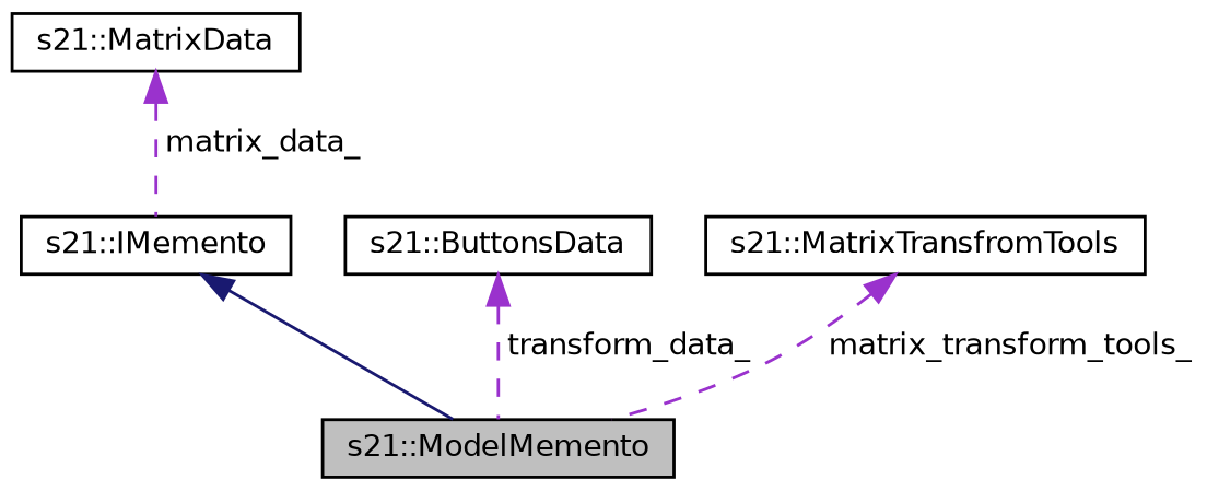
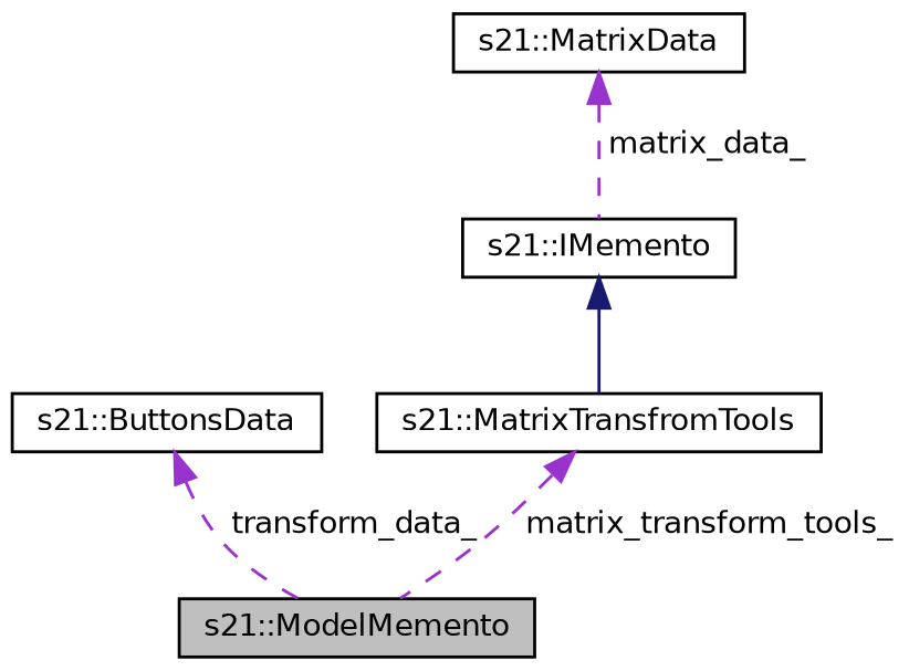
  digraph {
    node [color=black fillcolor=white fontname=Helvetica fontsize=10 shape=record style=filled]
    edge [color=darkorchid3 dir=back fontname=Helvetica fontsize=10 labelfontname=Helvetica labelfontsize=10 style=dashed]
    n1 [fillcolor=grey75 fontcolor=black height=0.2 label="s21::ModelMemento" width=0.4]
    n2 [height=0.2 label="s21::IMemento" width=0.4]
    n3 [height=0.2 label="s21::ButtonsData" width=0.4]
    n4 [height=0.2 label="s21::MatrixData" width=0.4]
    n5 [height=0.2 label="s21::MatrixTransfromTools" width=0.4]
-   n2 -> n1 [color=midnightblue style=solid]
+   n2 -> n5 [color=midnightblue style=solid]
    n3 -> n1 [label=" transform_data_"]
    n4 -> n2 [label=" matrix_data_"]
    n5 -> n1 [label=" matrix_transform_tools_"]
  }
